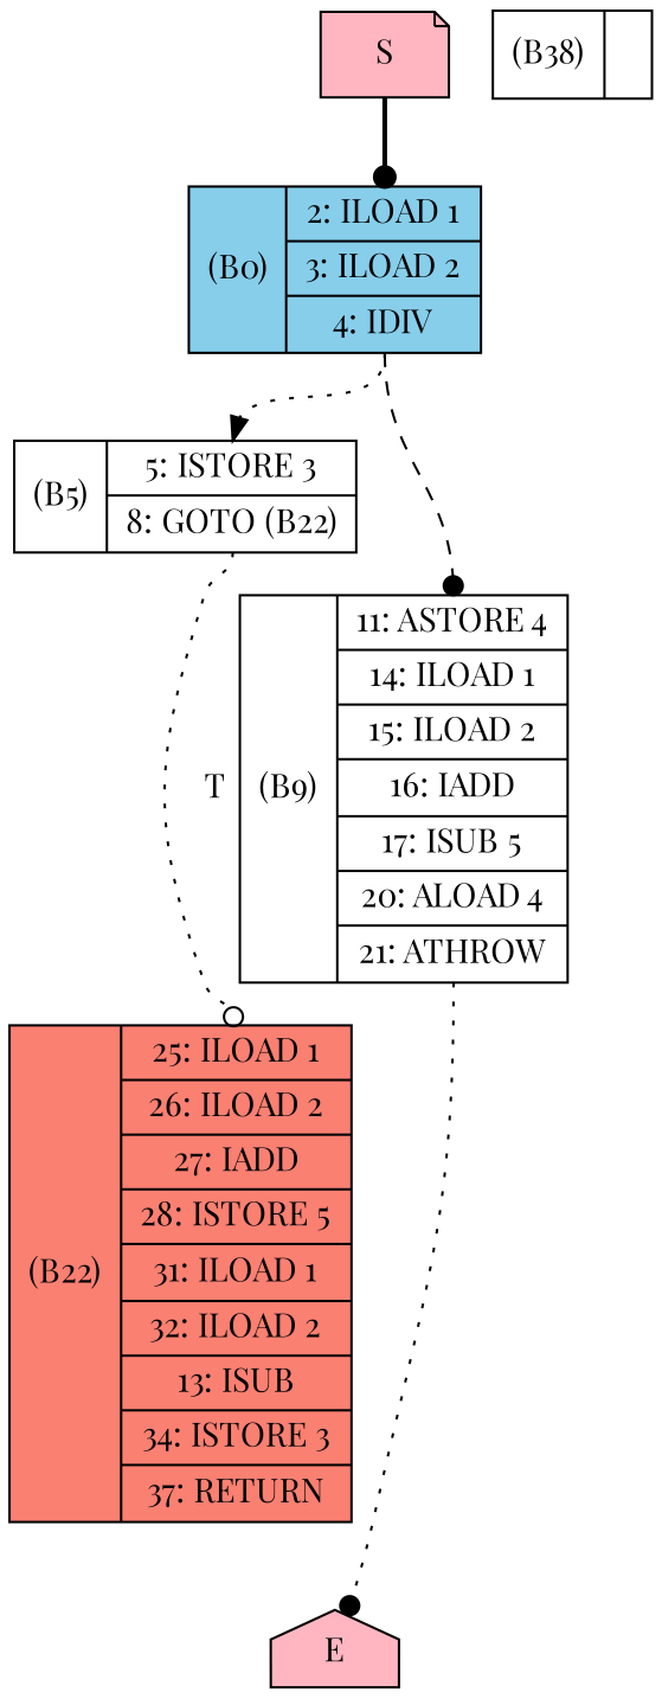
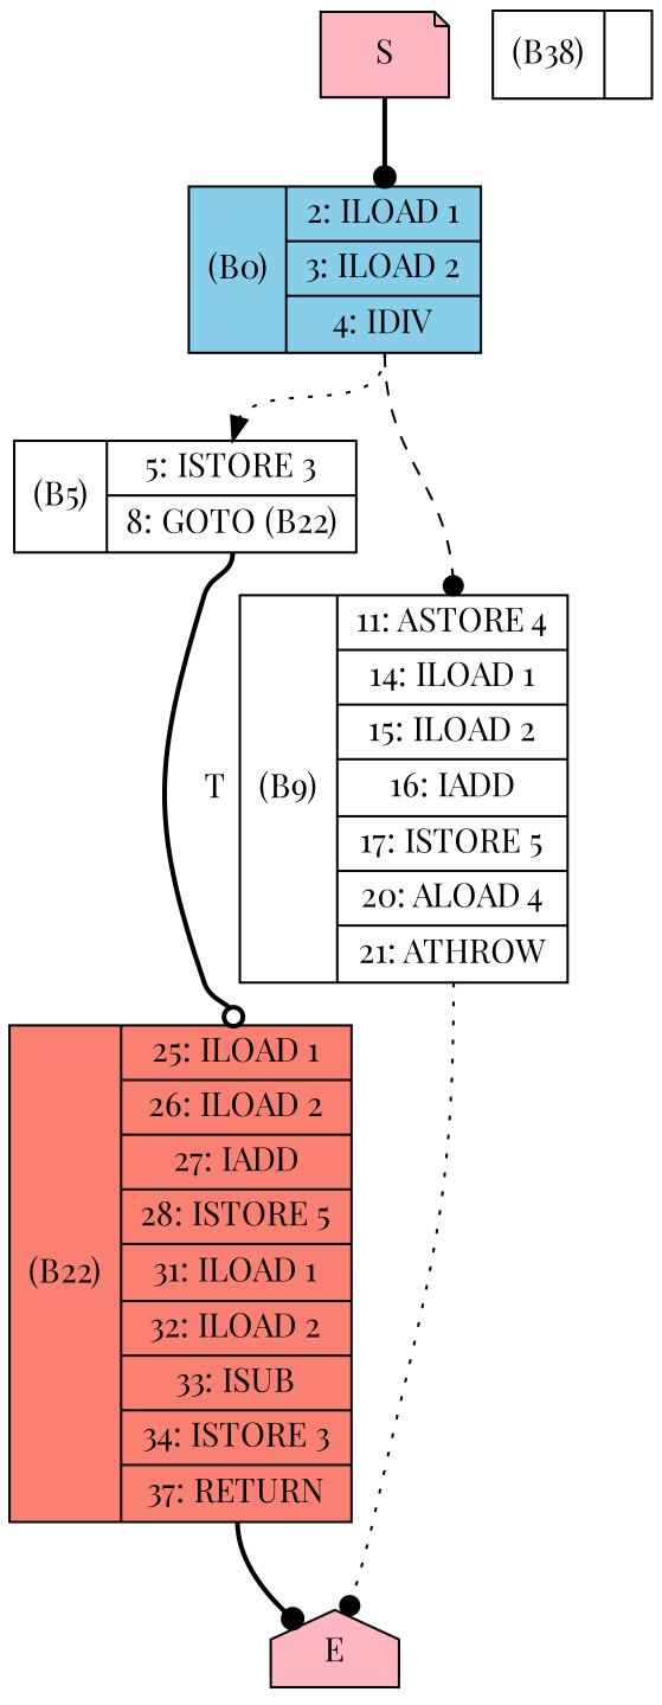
  digraph {
    fontname="Playfair Display"
    node [fillcolor=white fontname="Playfair Display" shape=record style=filled]
    edge [arrowhead=dot fontname="Playfair Display" headport=top style=dotted tailport=bottom]
    n1 [fillcolor=lightpink label=S shape=note]
    n2 [fillcolor=skyblue label="\(B0\) | { <top> 2: ILOAD 1 |3: ILOAD 2 | <bottom> 4: IDIV  }"]
    n3 [label="\(B5\) | { <top> 5: ISTORE 3 | <bottom> 8: GOTO (B22) }"]
-   n4 [label="\(B9\) | { <top> 11: ASTORE 4 |14: ILOAD 1 |15: ILOAD 2 |16: IADD  |17: ISUB 5 |20: ALOAD 4 | <bottom> 21: ATHROW  }"]
-   n5 [fillcolor=salmon label="\(B22\) | { <top> 25: ILOAD 1 |26: ILOAD 2 |27: IADD  |28: ISTORE 5 |31: ILOAD 1 |32: ILOAD 2 |13: ISUB  |34: ISTORE 3 | <bottom> 37: RETURN  }"]
+   n4 [label="\(B9\) | { <top> 11: ASTORE 4 |14: ILOAD 1 |15: ILOAD 2 |16: IADD  |17: ISTORE 5 |20: ALOAD 4 | <bottom> 21: ATHROW  }"]
+   n5 [fillcolor=salmon label="\(B22\) | { <top> 25: ILOAD 1 |26: ILOAD 2 |27: IADD  |28: ISTORE 5 |31: ILOAD 1 |32: ILOAD 2 |33: ISUB  |34: ISTORE 3 | <bottom> 37: RETURN  }"]
    n6 [fillcolor=lightpink label=E shape=house]
    n7 [label="\(B38\) | { <top>  }"]
    n1 -> n2 [style=bold]
    n2 -> n3 [arrowhead=normal]
    n2 -> n4 [style=dashed]
-   n3 -> n5 [arrowhead=odot label=T]
+   n3 -> n5 [arrowhead=odot label=T style=bold]
    n4 -> n6
+   n5 -> n6 [style=bold]
  }
